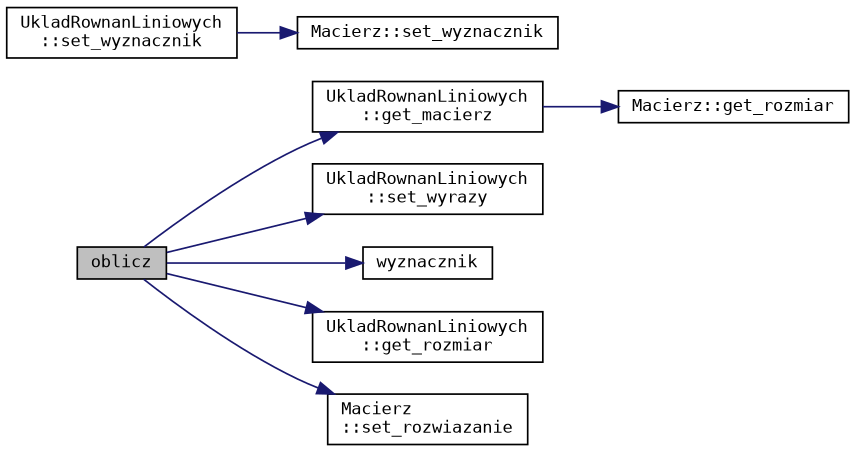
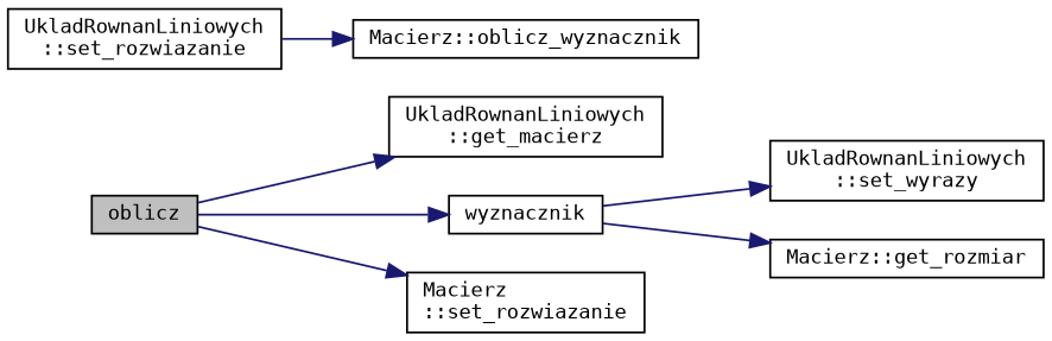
  digraph {
    fontname="DejaVu Sans Mono"
    rankdir=LR
    node [color=black fillcolor=white fontname="DejaVu Sans Mono" fontsize=10 shape=record style=filled]
    edge [color=midnightblue fontname="DejaVu Sans Mono" fontsize=10 labelfontname=Helvetica labelfontsize=10 style=solid]
    n1 [fillcolor=grey75 fontcolor=black height=0.2 label=oblicz width=0.4]
    n2 [height=0.2 label="UkladRownanLiniowych\l::get_macierz" width=0.4]
    n3 [height=0.2 label="UkladRownanLiniowych\l::set_wyrazy" width=0.4]
    n4 [height=0.2 label=wyznacznik width=0.4]
-   n5 [height=0.2 label="UkladRownanLiniowych\l::get_rozmiar" width=0.4]
    n6 [height=0.2 label="Macierz\l::set_rozwiazanie" width=0.4]
-   n7 [height=0.2 label="UkladRownanLiniowych\l::set_wyznacznik" width=0.4]
-   n8 [height=0.2 label="Macierz::set_wyznacznik" width=0.4]
+   n7 [height=0.2 label="UkladRownanLiniowych\l::set_rozwiazanie" width=0.4]
+   n8 [height=0.2 label="Macierz::oblicz_wyznacznik" width=0.4]
    n9 [height=0.2 label="Macierz::get_rozmiar" width=0.4]
    n1 -> n2
-   n1 -> n3
+   n4 -> n3
    n1 -> n4
-   n1 -> n5
    n1 -> n6
-   n2 -> n9
+   n4 -> n9
    n7 -> n8
  }
